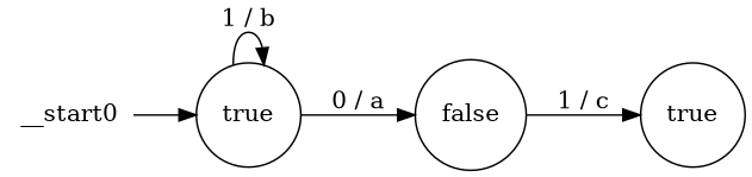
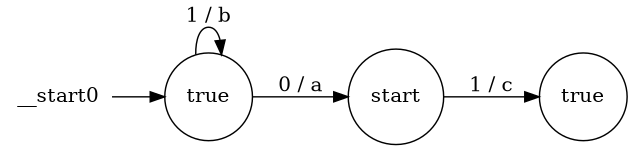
  digraph {
    rankdir=LR
    node [shape=circle]
    n1 [label=true]
-   n2 [label=false]
+   n2 [label=start]
    n3 [label=true]
    __start0 [height=0 shape=none width=0]
    n1 -> n1 [label="1 / b"]
    n1 -> n2 [label="0 / a"]
    n2 -> n3 [label="1 / c"]
    __start0 -> n1
  }
